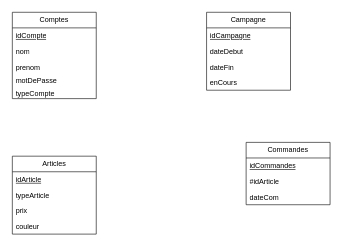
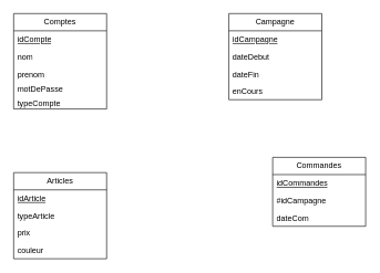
  <mxCell id="0" />
  <mxCell id="1" parent="0" />
  <mxCell id="2" value="Comptes" style="swimlane;fontStyle=0;childLayout=stackLayout;horizontal=1;startSize=26;fillColor=none;horizontalStack=0;resizeParent=1;resizeParentMax=0;resizeLast=0;collapsible=1;marginBottom=0;whiteSpace=wrap;html=1;" vertex="1" parent="1"><mxGeometry x="20" y="20" width="140" height="144" as="geometry" /></mxCell>
  <mxCell id="3" value="&lt;u&gt;idCompte&lt;/u&gt;" style="text;strokeColor=none;fillColor=none;align=left;verticalAlign=top;spacingLeft=4;spacingRight=4;overflow=hidden;rotatable=0;points=[[0,0.5],[1,0.5]];portConstraint=eastwest;whiteSpace=wrap;html=1;" vertex="1" parent="2"><mxGeometry y="26" width="140" height="26" as="geometry" /></mxCell>
  <mxCell id="4" value="nom" style="text;strokeColor=none;fillColor=none;align=left;verticalAlign=top;spacingLeft=4;spacingRight=4;overflow=hidden;rotatable=0;points=[[0,0.5],[1,0.5]];portConstraint=eastwest;whiteSpace=wrap;html=1;" vertex="1" parent="2"><mxGeometry y="52" width="140" height="26" as="geometry" /></mxCell>
  <mxCell id="5" value="prenom" style="text;strokeColor=none;fillColor=none;align=left;verticalAlign=top;spacingLeft=4;spacingRight=4;overflow=hidden;rotatable=0;points=[[0,0.5],[1,0.5]];portConstraint=eastwest;whiteSpace=wrap;html=1;" vertex="1" parent="2"><mxGeometry y="78" width="140" height="22" as="geometry" /></mxCell>
  <mxCell id="6" value="motDePasse" style="text;strokeColor=none;fillColor=none;align=left;verticalAlign=top;spacingLeft=4;spacingRight=4;overflow=hidden;rotatable=0;points=[[0,0.5],[1,0.5]];portConstraint=eastwest;whiteSpace=wrap;html=1;" vertex="1" parent="2"><mxGeometry y="100" width="140" height="22" as="geometry" /></mxCell>
  <mxCell id="7" value="typeCompte" style="text;strokeColor=none;fillColor=none;align=left;verticalAlign=top;spacingLeft=4;spacingRight=4;overflow=hidden;rotatable=0;points=[[0,0.5],[1,0.5]];portConstraint=eastwest;whiteSpace=wrap;html=1;" vertex="1" parent="2"><mxGeometry y="122" width="140" height="22" as="geometry" /></mxCell>
  <mxCell id="8" value="Campagne" style="swimlane;fontStyle=0;childLayout=stackLayout;horizontal=1;startSize=26;fillColor=none;horizontalStack=0;resizeParent=1;resizeParentMax=0;resizeLast=0;collapsible=1;marginBottom=0;whiteSpace=wrap;html=1;" vertex="1" parent="1"><mxGeometry x="344" y="20" width="140" height="130" as="geometry" /></mxCell>
  <mxCell id="9" value="&lt;u&gt;idCampagne&lt;/u&gt;" style="text;strokeColor=none;fillColor=none;align=left;verticalAlign=top;spacingLeft=4;spacingRight=4;overflow=hidden;rotatable=0;points=[[0,0.5],[1,0.5]];portConstraint=eastwest;whiteSpace=wrap;html=1;" vertex="1" parent="8"><mxGeometry y="26" width="140" height="26" as="geometry" /></mxCell>
  <mxCell id="10" value="dateDebut" style="text;strokeColor=none;fillColor=none;align=left;verticalAlign=top;spacingLeft=4;spacingRight=4;overflow=hidden;rotatable=0;points=[[0,0.5],[1,0.5]];portConstraint=eastwest;whiteSpace=wrap;html=1;" vertex="1" parent="8"><mxGeometry y="52" width="140" height="26" as="geometry" /></mxCell>
  <mxCell id="11" value="dateFin" style="text;strokeColor=none;fillColor=none;align=left;verticalAlign=top;spacingLeft=4;spacingRight=4;overflow=hidden;rotatable=0;points=[[0,0.5],[1,0.5]];portConstraint=eastwest;whiteSpace=wrap;html=1;" vertex="1" parent="8"><mxGeometry y="78" width="140" height="26" as="geometry" /></mxCell>
  <mxCell id="12" value="enCours" style="text;strokeColor=none;fillColor=none;align=left;verticalAlign=top;spacingLeft=4;spacingRight=4;overflow=hidden;rotatable=0;points=[[0,0.5],[1,0.5]];portConstraint=eastwest;whiteSpace=wrap;html=1;" vertex="1" parent="8"><mxGeometry y="104" width="140" height="26" as="geometry" /></mxCell>
  <mxCell id="13" value="Articles" style="swimlane;fontStyle=0;childLayout=stackLayout;horizontal=1;startSize=26;fillColor=none;horizontalStack=0;resizeParent=1;resizeParentMax=0;resizeLast=0;collapsible=1;marginBottom=0;whiteSpace=wrap;html=1;" vertex="1" parent="1"><mxGeometry x="20" y="260" width="140" height="130" as="geometry" /></mxCell>
  <mxCell id="14" value="&lt;u&gt;idArticle&lt;/u&gt;" style="text;strokeColor=none;fillColor=none;align=left;verticalAlign=top;spacingLeft=4;spacingRight=4;overflow=hidden;rotatable=0;points=[[0,0.5],[1,0.5]];portConstraint=eastwest;whiteSpace=wrap;html=1;" vertex="1" parent="13"><mxGeometry y="26" width="140" height="26" as="geometry" /></mxCell>
  <mxCell id="15" value="typeArticle" style="text;strokeColor=none;fillColor=none;align=left;verticalAlign=top;spacingLeft=4;spacingRight=4;overflow=hidden;rotatable=0;points=[[0,0.5],[1,0.5]];portConstraint=eastwest;whiteSpace=wrap;html=1;" vertex="1" parent="13"><mxGeometry y="52" width="140" height="26" as="geometry" /></mxCell>
  <mxCell id="16" value="prix" style="text;strokeColor=none;fillColor=none;align=left;verticalAlign=top;spacingLeft=4;spacingRight=4;overflow=hidden;rotatable=0;points=[[0,0.5],[1,0.5]];portConstraint=eastwest;whiteSpace=wrap;html=1;" vertex="1" parent="13"><mxGeometry y="78" width="140" height="26" as="geometry" /></mxCell>
  <mxCell id="17" value="couleur" style="text;strokeColor=none;fillColor=none;align=left;verticalAlign=top;spacingLeft=4;spacingRight=4;overflow=hidden;rotatable=0;points=[[0,0.5],[1,0.5]];portConstraint=eastwest;whiteSpace=wrap;html=1;" vertex="1" parent="13"><mxGeometry y="104" width="140" height="26" as="geometry" /></mxCell>
  <mxCell id="18" value="Commandes" style="swimlane;fontStyle=0;childLayout=stackLayout;horizontal=1;startSize=26;fillColor=none;horizontalStack=0;resizeParent=1;resizeParentMax=0;resizeLast=0;collapsible=1;marginBottom=0;whiteSpace=wrap;html=1;" vertex="1" parent="1"><mxGeometry x="410" y="237" width="140" height="104" as="geometry" /></mxCell>
  <mxCell id="19" value="&lt;u&gt;idCommandes&lt;/u&gt;" style="text;strokeColor=none;fillColor=none;align=left;verticalAlign=top;spacingLeft=4;spacingRight=4;overflow=hidden;rotatable=0;points=[[0,0.5],[1,0.5]];portConstraint=eastwest;whiteSpace=wrap;html=1;" vertex="1" parent="18"><mxGeometry y="26" width="140" height="26" as="geometry" /></mxCell>
- <mxCell id="20" value="#idArticle" style="text;strokeColor=none;fillColor=none;align=left;verticalAlign=top;spacingLeft=4;spacingRight=4;overflow=hidden;rotatable=0;points=[[0,0.5],[1,0.5]];portConstraint=eastwest;whiteSpace=wrap;html=1;" vertex="1" parent="18"><mxGeometry y="52" width="140" height="26" as="geometry" /></mxCell>
+ <mxCell id="20" value="#idCampagne" style="text;strokeColor=none;fillColor=none;align=left;verticalAlign=top;spacingLeft=4;spacingRight=4;overflow=hidden;rotatable=0;points=[[0,0.5],[1,0.5]];portConstraint=eastwest;whiteSpace=wrap;html=1;" vertex="1" parent="18"><mxGeometry y="52" width="140" height="26" as="geometry" /></mxCell>
  <mxCell id="21" value="dateCom" style="text;strokeColor=none;fillColor=none;align=left;verticalAlign=top;spacingLeft=4;spacingRight=4;overflow=hidden;rotatable=0;points=[[0,0.5],[1,0.5]];portConstraint=eastwest;whiteSpace=wrap;html=1;" vertex="1" parent="18"><mxGeometry y="78" width="140" height="26" as="geometry" /></mxCell>
